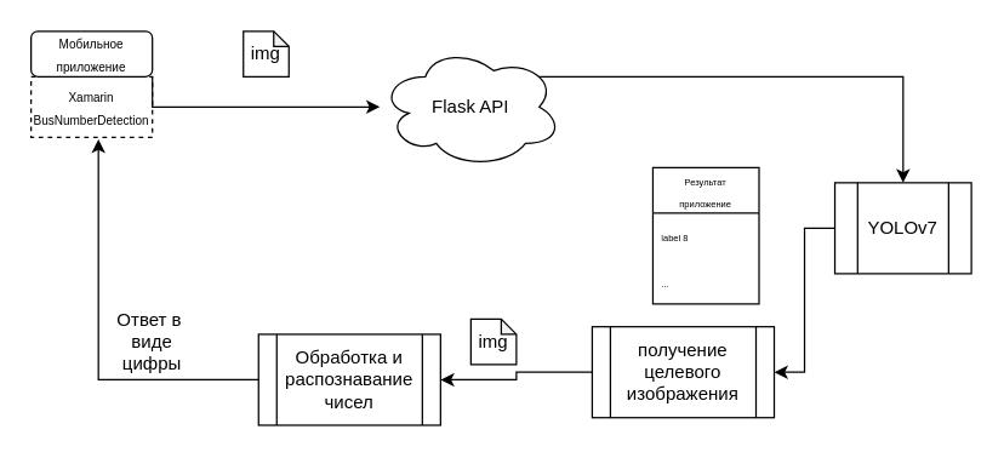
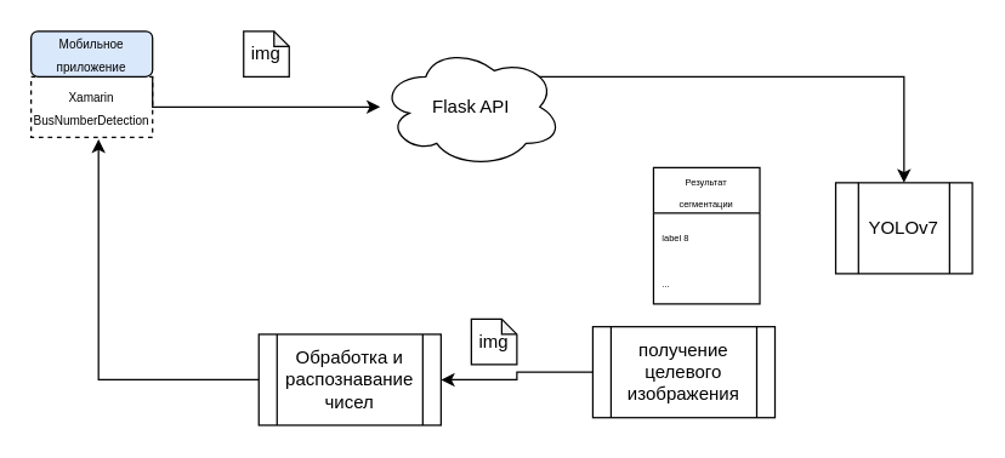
  <mxCell id="0" />
  <mxCell id="1" parent="0" />
  <mxCell id="2" value="&lt;font style=&quot;font-size: 8px;&quot;&gt;Xamarin&lt;br&gt;BusNumberDetection&lt;/font&gt;" style="rounded=0;whiteSpace=wrap;html=1;dashed=1;" vertex="1" parent="1"><mxGeometry x="20" y="50" width="80" height="40" as="geometry" /></mxCell>
  <mxCell id="3" value="img" style="shape=note;whiteSpace=wrap;html=1;backgroundOutline=1;darkOpacity=0.05;size=10;" vertex="1" parent="1"><mxGeometry x="160" y="20" width="30" height="30" as="geometry" /></mxCell>
  <mxCell id="4" style="edgeStyle=orthogonalEdgeStyle;rounded=0;orthogonalLoop=1;jettySize=auto;html=1;exitX=1;exitY=1;exitDx=0;exitDy=0;" edge="1" parent="1" source="5" target="7"><mxGeometry relative="1" as="geometry" /></mxCell>
- <mxCell id="5" value="&lt;font style=&quot;font-size: 8px;&quot;&gt;Мобильное приложение&lt;/font&gt;" style="rounded=1;whiteSpace=wrap;html=1;" vertex="1" parent="1"><mxGeometry x="20" y="20" width="80" height="30" as="geometry" /></mxCell>
+ <mxCell id="5" value="&lt;font style=&quot;font-size: 8px;&quot;&gt;Мобильное приложение&lt;/font&gt;" style="rounded=1;whiteSpace=wrap;html=1;fillColor=#dae8fc;" vertex="1" parent="1"><mxGeometry x="20" y="20" width="80" height="30" as="geometry" /></mxCell>
  <mxCell id="6" style="edgeStyle=orthogonalEdgeStyle;rounded=0;orthogonalLoop=1;jettySize=auto;html=1;entryX=0.5;entryY=0;entryDx=0;entryDy=0;" edge="1" parent="1" target="9"><mxGeometry relative="1" as="geometry"><mxPoint x="320" y="50" as="sourcePoint" /><Array as="points"><mxPoint x="322" y="50" /><mxPoint x="595" y="50" /></Array></mxGeometry></mxCell>
  <mxCell id="7" value="Flask API" style="ellipse;shape=cloud;whiteSpace=wrap;html=1;" vertex="1" parent="1"><mxGeometry x="250" y="30" width="120" height="80" as="geometry" /></mxCell>
- <mxCell id="8" style="edgeStyle=orthogonalEdgeStyle;rounded=0;orthogonalLoop=1;jettySize=auto;html=1;entryX=1;entryY=0.5;entryDx=0;entryDy=0;" edge="1" parent="1" source="9" target="15"><mxGeometry relative="1" as="geometry" /></mxCell>
  <mxCell id="9" value="YOLOv7" style="shape=process;whiteSpace=wrap;html=1;backgroundOutline=1;size=0.167;" vertex="1" parent="1"><mxGeometry x="550" y="120" width="90" height="60" as="geometry" /></mxCell>
- <mxCell id="10" value="&lt;font style=&quot;font-size: 6px;&quot;&gt;Результат&lt;br&gt;приложение&lt;/font&gt;" style="swimlane;fontStyle=0;childLayout=stackLayout;horizontal=1;startSize=30;horizontalStack=0;resizeParent=1;resizeParentMax=0;resizeLast=0;collapsible=1;marginBottom=0;whiteSpace=wrap;html=1;" vertex="1" parent="1"><mxGeometry x="430" y="110" width="70" height="90" as="geometry"><mxRectangle x="530" y="80" width="50" height="30" as="alternateBounds" /></mxGeometry></mxCell>
+ <mxCell id="10" value="&lt;font style=&quot;font-size: 6px;&quot;&gt;Результат&lt;br&gt;сегментации&lt;/font&gt;" style="swimlane;fontStyle=0;childLayout=stackLayout;horizontal=1;startSize=30;horizontalStack=0;resizeParent=1;resizeParentMax=0;resizeLast=0;collapsible=1;marginBottom=0;whiteSpace=wrap;html=1;" vertex="1" parent="1"><mxGeometry x="430" y="110" width="70" height="90" as="geometry"><mxRectangle x="530" y="80" width="50" height="30" as="alternateBounds" /></mxGeometry></mxCell>
  <mxCell id="11" value="&lt;font style=&quot;font-size: 6px;&quot;&gt;label 8&lt;/font&gt;" style="text;strokeColor=none;fillColor=none;align=left;verticalAlign=middle;spacingLeft=4;spacingRight=4;overflow=hidden;points=[[0,0.5],[1,0.5]];portConstraint=eastwest;rotatable=0;whiteSpace=wrap;html=1;" vertex="1" parent="10"><mxGeometry y="30" width="70" height="30" as="geometry" /></mxCell>
  <mxCell id="12" value="&lt;font style=&quot;font-size: 6px;&quot;&gt;...&lt;/font&gt;" style="text;strokeColor=none;fillColor=none;align=left;verticalAlign=middle;spacingLeft=4;spacingRight=4;overflow=hidden;points=[[0,0.5],[1,0.5]];portConstraint=eastwest;rotatable=0;whiteSpace=wrap;html=1;" vertex="1" parent="10"><mxGeometry y="60" width="70" height="30" as="geometry" /></mxCell>
  <mxCell id="13" value="..." style="text;strokeColor=none;fillColor=none;align=left;verticalAlign=middle;spacingLeft=4;spacingRight=4;overflow=hidden;points=[[0,0.5],[1,0.5]];portConstraint=eastwest;rotatable=0;whiteSpace=wrap;html=1;" vertex="1" parent="10"><mxGeometry y="90" width="70" as="geometry" /></mxCell>
  <mxCell id="14" style="edgeStyle=orthogonalEdgeStyle;rounded=0;orthogonalLoop=1;jettySize=auto;html=1;entryX=1;entryY=0.5;entryDx=0;entryDy=0;" edge="1" parent="1" source="15" target="17"><mxGeometry relative="1" as="geometry" /></mxCell>
  <mxCell id="15" value="получение целевого изображения" style="shape=process;whiteSpace=wrap;html=1;backgroundOutline=1;" vertex="1" parent="1"><mxGeometry x="390" y="215" width="120" height="60" as="geometry" /></mxCell>
  <mxCell id="16" style="edgeStyle=orthogonalEdgeStyle;rounded=0;orthogonalLoop=1;jettySize=auto;html=1;entryX=0.555;entryY=1.032;entryDx=0;entryDy=0;entryPerimeter=0;" edge="1" parent="1" source="17" target="2"><mxGeometry relative="1" as="geometry" /></mxCell>
  <mxCell id="17" value="Обработка и распознавание чисел" style="shape=process;whiteSpace=wrap;html=1;backgroundOutline=1;" vertex="1" parent="1"><mxGeometry x="170" y="220" width="120" height="60" as="geometry" /></mxCell>
  <mxCell id="18" value="img" style="shape=note;whiteSpace=wrap;html=1;backgroundOutline=1;darkOpacity=0.05;size=10;" vertex="1" parent="1"><mxGeometry x="310" y="210" width="30" height="30" as="geometry" /></mxCell>
- <mxCell id="19" value="Ответ в&amp;nbsp;&lt;br&gt;виде цифры" style="text;html=1;strokeColor=none;fillColor=none;align=center;verticalAlign=middle;whiteSpace=wrap;rounded=0;" vertex="1" parent="1"><mxGeometry x="70" y="210" width="60" height="30" as="geometry" /></mxCell>
